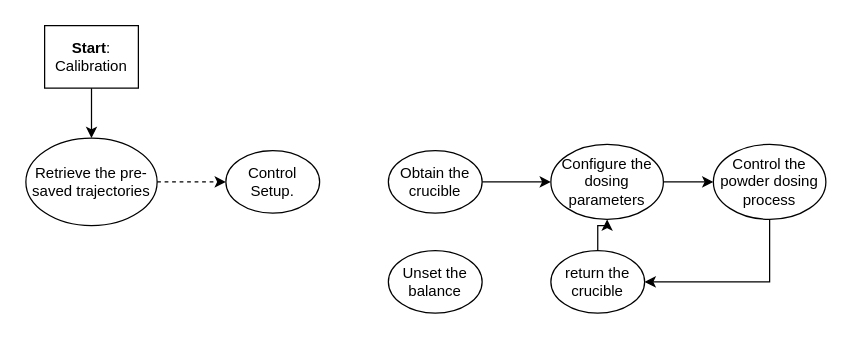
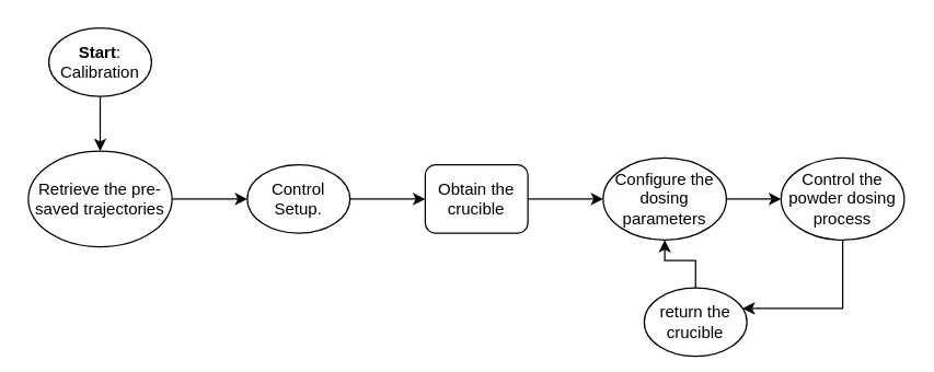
  <mxCell id="0" />
  <mxCell id="1" parent="0" />
  <mxCell id="2" style="edgeStyle=orthogonalEdgeStyle;rounded=0;orthogonalLoop=1;jettySize=auto;html=1;" edge="1" parent="1" source="3" target="5"><mxGeometry relative="1" as="geometry" /></mxCell>
- <mxCell id="3" value="&lt;b&gt;Start&lt;/b&gt;:&lt;br&gt;Calibration" style="whiteSpace=wrap;html=1;rounded=0;" vertex="1" parent="1"><mxGeometry x="35" y="20" width="75" height="50" as="geometry" /></mxCell>
- <mxCell id="4" style="edgeStyle=orthogonalEdgeStyle;rounded=0;orthogonalLoop=1;jettySize=auto;html=1;dashed=1;" edge="1" parent="1" source="5" target="7"><mxGeometry relative="1" as="geometry" /></mxCell>
+ <mxCell id="3" value="&lt;b&gt;Start&lt;/b&gt;:&lt;br&gt;Calibration" style="ellipse;whiteSpace=wrap;html=1;" vertex="1" parent="1"><mxGeometry x="35" y="20" width="75" height="50" as="geometry" /></mxCell>
+ <mxCell id="4" style="edgeStyle=orthogonalEdgeStyle;rounded=0;orthogonalLoop=1;jettySize=auto;html=1;" edge="1" parent="1" source="5" target="7"><mxGeometry relative="1" as="geometry" /></mxCell>
  <mxCell id="5" value="Retrieve the pre-saved trajectories" style="ellipse;whiteSpace=wrap;html=1;" vertex="1" parent="1"><mxGeometry y="110" width="105" height="70" as="geometry" x="20" /></mxCell>
+ <mxCell id="6" style="edgeStyle=orthogonalEdgeStyle;rounded=0;orthogonalLoop=1;jettySize=auto;html=1;" edge="1" parent="1" source="7" target="9"><mxGeometry relative="1" as="geometry" /></mxCell>
  <mxCell id="7" value="Control Setup." style="ellipse;whiteSpace=wrap;html=1;" vertex="1" parent="1"><mxGeometry x="180" y="120" width="75" height="50" as="geometry" /></mxCell>
  <mxCell id="8" style="edgeStyle=orthogonalEdgeStyle;rounded=0;orthogonalLoop=1;jettySize=auto;html=1;" edge="1" parent="1" source="9" target="11"><mxGeometry relative="1" as="geometry" /></mxCell>
- <mxCell id="9" value="Obtain the crucible" style="ellipse;whiteSpace=wrap;html=1;" vertex="1" parent="1"><mxGeometry x="310" y="120" width="75" height="50" as="geometry" /></mxCell>
+ <mxCell id="9" value="Obtain the crucible" style="whiteSpace=wrap;html=1;rounded=1;" vertex="1" parent="1"><mxGeometry x="310" y="120" width="75" height="50" as="geometry" /></mxCell>
  <mxCell id="10" style="edgeStyle=orthogonalEdgeStyle;rounded=0;orthogonalLoop=1;jettySize=auto;html=1;" edge="1" parent="1" source="11" target="13"><mxGeometry relative="1" as="geometry" /></mxCell>
  <mxCell id="11" value="Configure the dosing parameters" style="ellipse;whiteSpace=wrap;html=1;" vertex="1" parent="1"><mxGeometry x="440" y="115" width="90" height="60" as="geometry" /></mxCell>
  <mxCell id="12" style="edgeStyle=orthogonalEdgeStyle;rounded=0;orthogonalLoop=1;jettySize=auto;html=1;" edge="1" parent="1" source="13" target="15"><mxGeometry relative="1" as="geometry"><Array as="points"><mxPoint x="615" y="225" /></Array></mxGeometry></mxCell>
  <mxCell id="13" value="Control the powder dosing process" style="ellipse;whiteSpace=wrap;html=1;" vertex="1" parent="1"><mxGeometry x="570" y="115" width="90" height="60" as="geometry" /></mxCell>
  <mxCell id="14" style="edgeStyle=orthogonalEdgeStyle;rounded=0;orthogonalLoop=1;jettySize=auto;html=1;" edge="1" parent="1" source="15" target="11"><mxGeometry relative="1" as="geometry" /></mxCell>
- <mxCell id="15" value="return the crucible" style="ellipse;whiteSpace=wrap;html=1;" vertex="1" parent="1"><mxGeometry x="440" y="200" width="75" height="50" as="geometry" /></mxCell>
- <mxCell id="16" value="Unset the balance" style="ellipse;whiteSpace=wrap;html=1;" vertex="1" parent="1"><mxGeometry x="310" y="200" width="75" height="50" as="geometry" /></mxCell>
+ <mxCell id="15" value="return the crucible" style="ellipse;whiteSpace=wrap;html=1;" vertex="1" parent="1"><mxGeometry x="470" y="210" width="75" height="50" as="geometry" /></mxCell>
